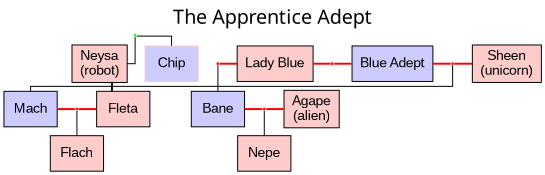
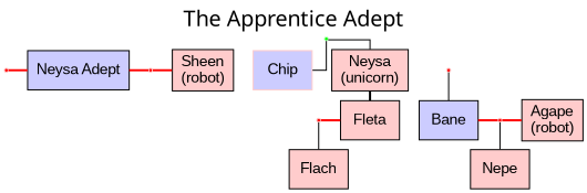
  graph {
    fontcolor="#000000"
    fontname="times new roman"
    fontsize=20
    label="The Apprentice Adept"
    labelloc=t
    ranksep=.1
    splines=ortho
    node [fillcolor="#ffcccc" fontname=arial fontsize=14 shape=box style=filled]
    edge [color="#ff0000" style=bold]
-   n1 [fillcolor="#ccccff" label="Blue Adept"]
+   n1 [fillcolor="#ccccff" label="Neysa Adept"]
    Chip [color="#ffcccc" fillcolor="#ccccff"]
-   n3 [label="Lady Blue"]
-   n4 [label="Sheen\n(unicorn)"]
-   n5 [label="Neysa\n(robot)"]
+   n4 [label="Sheen\n(robot)"]
+   n5 [label="Neysa\n(unicorn)"]
    n6 [color="#ffcccc" fillcolor="#ff0000" label="Marriage of Lady Blue and the Blue Adept" shape=point]
    n7 [color="#ffcccc" fillcolor="#ff0000" label="Marriage of Lady Blue and Stile" shape=point]
    n8 [color="#ffcccc" fillcolor="#ff0000" label="Marriage of Sheen and the Blue Adept" shape=point]
    Nepe
    Flach
    Bane [fillcolor="#ccccff"]
-   Mach [fillcolor="#ccccff"]
-   n13 [label="Agape\n(alien)"]
+   n13 [label="Agape\n(robot)"]
    Fleta
    n15 [color="#ffcccc" fillcolor="#ff0000" label="Marriage of Agape and Bane" shape=point]
    n16 [color="#ffcccc" fillcolor="#ff0000" label="Marriage of Fleta and Mach" shape=point]
    n17 [color="#ccffcc" fillcolor="#00ff00" label="Unicorn siblings" shape=point]
    subgraph sub_1 {
      rank=same
      n1
      Chip
-     n3
      n4
      n5
      n6
      n7
      n8
    }
    subgraph sub_2 {
      rank=same
      Nepe
      Flach
    }
    subgraph sub_3 {
      rank=same
      Bane
-     Mach
      n13
      Fleta
      n15
      n16
    }
    n1 -- n8
-   n3 -- n6
    n5 -- Fleta [color="#000000"]
    n6 -- n1
-   n7 -- n3
    n7 -- Bane [color="#000000" style=solid]
    n8 -- n4
-   n8 -- Mach [color="#000000" style=solid]
    Bane -- n15
-   Mach -- n16
    n15 -- Nepe [color="#000000" style=solid]
    n15 -- n13
    n16 -- Flach [color="#000000" style=solid]
    n16 -- Fleta
    n17 -- Chip [color="#000000" style=solid]
    n17 -- n5 [color="#000000" style=solid]
  }
